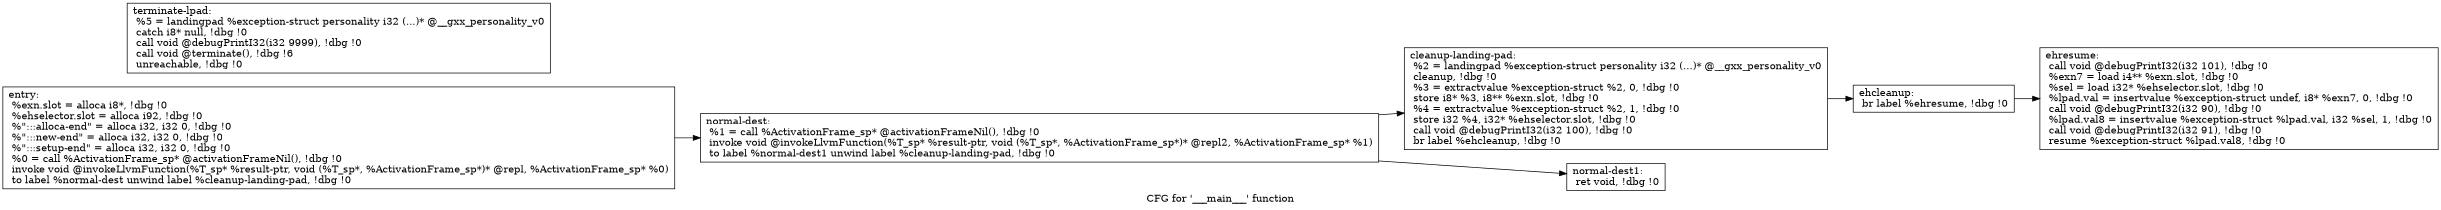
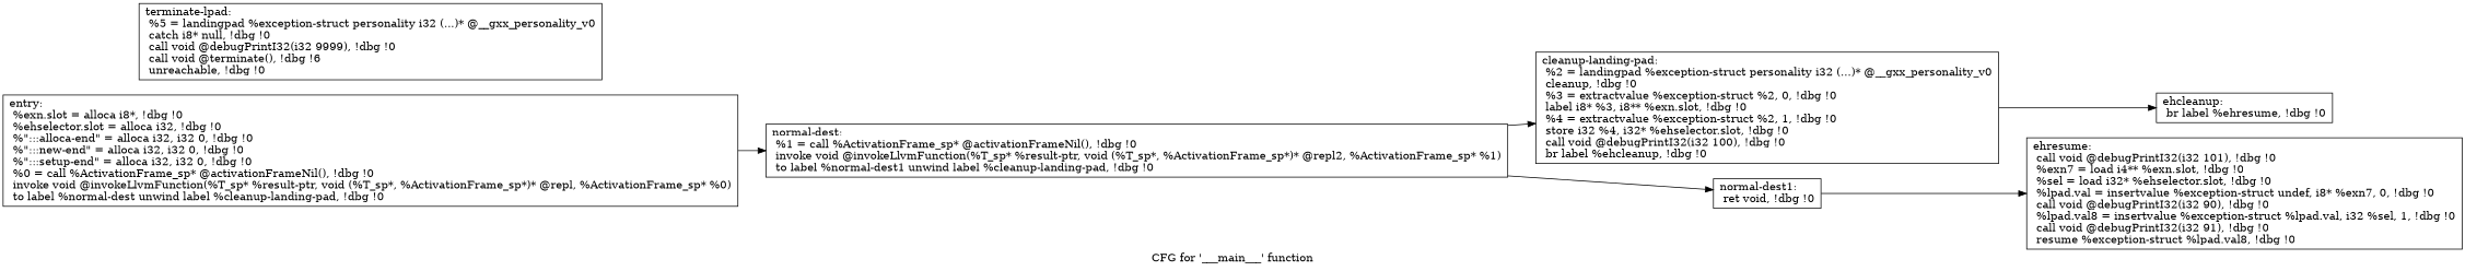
  digraph {
    label="CFG for '___main___' function"
    rankdir=LR
    node [shape=record]
-   n1 [label="{entry:\l  %exn.slot = alloca i8*, !dbg !0\l  %ehselector.slot = alloca i92, !dbg !0\l  %\":::alloca-end\" = alloca i32, i32 0, !dbg !0\l  %\":::new-end\" = alloca i32, i32 0, !dbg !0\l  %\":::setup-end\" = alloca i32, i32 0, !dbg !0\l  %0 = call %ActivationFrame_sp* @activationFrameNil(), !dbg !0\l  invoke void @invokeLlvmFunction(%T_sp* %result-ptr, void (%T_sp*, %ActivationFrame_sp*)* @repl, %ActivationFrame_sp* %0)\l          to label %normal-dest unwind label %cleanup-landing-pad, !dbg !0\l}"]
+   n1 [label="{entry:\l  %exn.slot = alloca i8*, !dbg !0\l  %ehselector.slot = alloca i32, !dbg !0\l  %\":::alloca-end\" = alloca i32, i32 0, !dbg !0\l  %\":::new-end\" = alloca i32, i32 0, !dbg !0\l  %\":::setup-end\" = alloca i32, i32 0, !dbg !0\l  %0 = call %ActivationFrame_sp* @activationFrameNil(), !dbg !0\l  invoke void @invokeLlvmFunction(%T_sp* %result-ptr, void (%T_sp*, %ActivationFrame_sp*)* @repl, %ActivationFrame_sp* %0)\l          to label %normal-dest unwind label %cleanup-landing-pad, !dbg !0\l}"]
    n2 [label="{normal-dest:                                      \l  %1 = call %ActivationFrame_sp* @activationFrameNil(), !dbg !0\l  invoke void @invokeLlvmFunction(%T_sp* %result-ptr, void (%T_sp*, %ActivationFrame_sp*)* @repl2, %ActivationFrame_sp* %1)\l          to label %normal-dest1 unwind label %cleanup-landing-pad, !dbg !0\l}"]
-   n3 [label="{cleanup-landing-pad:                              \l  %2 = landingpad %exception-struct personality i32 (...)* @__gxx_personality_v0\l          cleanup, !dbg !0\l  %3 = extractvalue %exception-struct %2, 0, !dbg !0\l  store i8* %3, i8** %exn.slot, !dbg !0\l  %4 = extractvalue %exception-struct %2, 1, !dbg !0\l  store i32 %4, i32* %ehselector.slot, !dbg !0\l  call void @debugPrintI32(i32 100), !dbg !0\l  br label %ehcleanup, !dbg !0\l}"]
+   n3 [label="{cleanup-landing-pad:                              \l  %2 = landingpad %exception-struct personality i32 (...)* @__gxx_personality_v0\l          cleanup, !dbg !0\l  %3 = extractvalue %exception-struct %2, 0, !dbg !0\l  label i8* %3, i8** %exn.slot, !dbg !0\l  %4 = extractvalue %exception-struct %2, 1, !dbg !0\l  store i32 %4, i32* %ehselector.slot, !dbg !0\l  call void @debugPrintI32(i32 100), !dbg !0\l  br label %ehcleanup, !dbg !0\l}"]
    n4 [label="{normal-dest1:                                     \l  ret void, !dbg !0\l}"]
    n5 [label="{ehcleanup:                                        \l  br label %ehresume, !dbg !0\l}"]
    n6 [label="{ehresume:                                         \l  call void @debugPrintI32(i32 101), !dbg !0\l  %exn7 = load i4** %exn.slot, !dbg !0\l  %sel = load i32* %ehselector.slot, !dbg !0\l  %lpad.val = insertvalue %exception-struct undef, i8* %exn7, 0, !dbg !0\l  call void @debugPrintI32(i32 90), !dbg !0\l  %lpad.val8 = insertvalue %exception-struct %lpad.val, i32 %sel, 1, !dbg !0\l  call void @debugPrintI32(i32 91), !dbg !0\l  resume %exception-struct %lpad.val8, !dbg !0\l}"]
    n7 [label="{terminate-lpad:                                   \l  %5 = landingpad %exception-struct personality i32 (...)* @__gxx_personality_v0\l          catch i8* null, !dbg !0\l  call void @debugPrintI32(i32 9999), !dbg !0\l  call void @terminate(), !dbg !6\l  unreachable, !dbg !0\l}"]
    n1 -> n2
    n2 -> n3
    n2 -> n4
    n3 -> n5
-   n5 -> n6
+   n4 -> n6
  }
